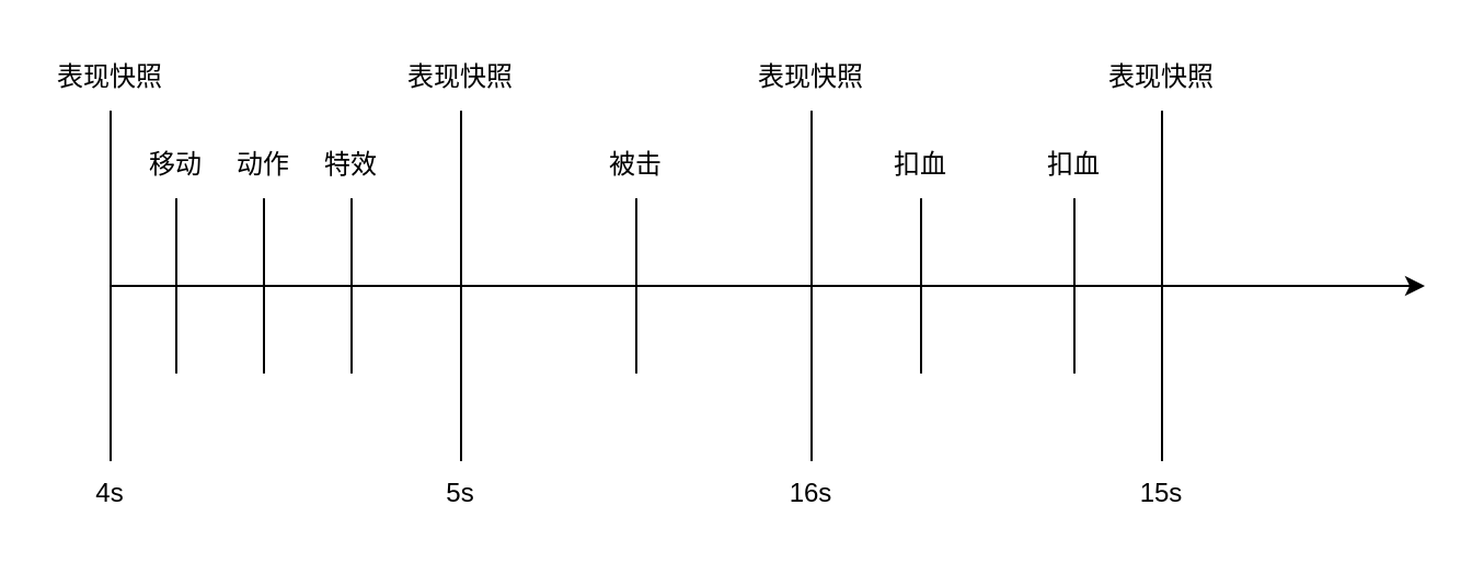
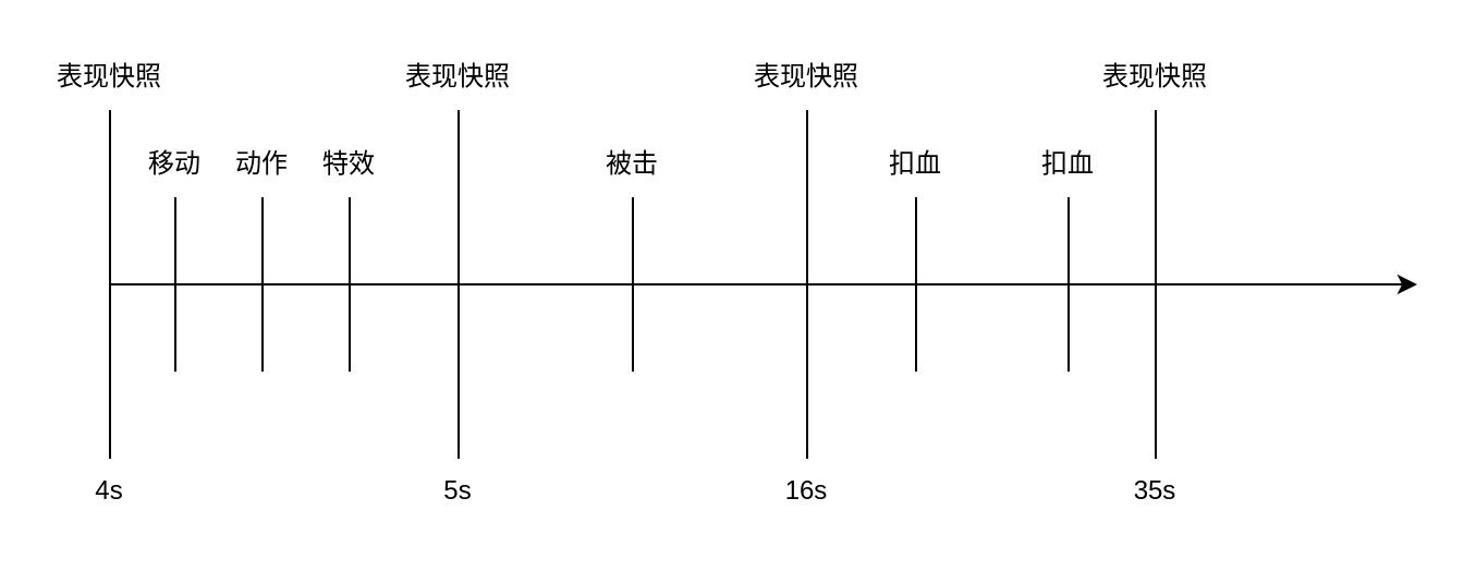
  <mxCell id="0" />
  <mxCell id="1" parent="0" />
  <mxCell id="2" value="" style="endArrow=classic;html=1;rounded=0;" parent="1" edge="1"><mxGeometry width="50" height="50" relative="1" as="geometry"><mxPoint x="50" y="130" as="sourcePoint" /><mxPoint x="650" y="130" as="targetPoint" /></mxGeometry></mxCell>
  <mxCell id="3" value="" style="endArrow=none;html=1;rounded=0;" parent="1" edge="1"><mxGeometry width="50" height="50" relative="1" as="geometry"><mxPoint x="50" y="210" as="sourcePoint" /><mxPoint x="50" y="50" as="targetPoint" /></mxGeometry></mxCell>
  <mxCell id="4" value="表现快照&lt;br&gt;" style="text;html=1;strokeColor=none;fillColor=none;align=center;verticalAlign=middle;whiteSpace=wrap;rounded=0;" parent="1" vertex="1"><mxGeometry x="20" y="20" width="60" height="30" as="geometry" /></mxCell>
  <mxCell id="5" value="4s" style="text;html=1;strokeColor=none;fillColor=none;align=center;verticalAlign=middle;whiteSpace=wrap;rounded=0;" parent="1" vertex="1"><mxGeometry x="20" y="210" width="60" height="30" as="geometry" /></mxCell>
  <mxCell id="6" value="" style="endArrow=none;html=1;rounded=0;" parent="1" edge="1"><mxGeometry width="50" height="50" relative="1" as="geometry"><mxPoint x="210" y="210" as="sourcePoint" /><mxPoint x="210" y="50" as="targetPoint" /></mxGeometry></mxCell>
  <mxCell id="7" value="表现快照&lt;br&gt;" style="text;html=1;strokeColor=none;fillColor=none;align=center;verticalAlign=middle;whiteSpace=wrap;rounded=0;" parent="1" vertex="1"><mxGeometry x="180" y="20" width="60" height="30" as="geometry" /></mxCell>
  <mxCell id="8" value="5s" style="text;html=1;strokeColor=none;fillColor=none;align=center;verticalAlign=middle;whiteSpace=wrap;rounded=0;" parent="1" vertex="1"><mxGeometry x="180" y="210" width="60" height="30" as="geometry" /></mxCell>
  <mxCell id="9" value="" style="endArrow=none;html=1;rounded=0;" parent="1" edge="1"><mxGeometry width="50" height="50" relative="1" as="geometry"><mxPoint x="370" y="210" as="sourcePoint" /><mxPoint x="370" y="50" as="targetPoint" /></mxGeometry></mxCell>
  <mxCell id="10" value="表现快照&lt;br&gt;" style="text;html=1;strokeColor=none;fillColor=none;align=center;verticalAlign=middle;whiteSpace=wrap;rounded=0;" parent="1" vertex="1"><mxGeometry x="340" y="20" width="60" height="30" as="geometry" /></mxCell>
  <mxCell id="11" value="16s" style="text;html=1;strokeColor=none;fillColor=none;align=center;verticalAlign=middle;whiteSpace=wrap;rounded=0;" parent="1" vertex="1"><mxGeometry x="340" y="210" width="60" height="30" as="geometry" /></mxCell>
  <mxCell id="12" value="" style="endArrow=none;html=1;rounded=0;" parent="1" edge="1"><mxGeometry width="50" height="50" relative="1" as="geometry"><mxPoint x="530" y="210" as="sourcePoint" /><mxPoint x="530" y="50" as="targetPoint" /></mxGeometry></mxCell>
  <mxCell id="13" value="表现快照&lt;br&gt;" style="text;html=1;strokeColor=none;fillColor=none;align=center;verticalAlign=middle;whiteSpace=wrap;rounded=0;" parent="1" vertex="1"><mxGeometry x="500" y="20" width="60" height="30" as="geometry" /></mxCell>
- <mxCell id="14" value="15s" style="text;html=1;strokeColor=none;fillColor=none;align=center;verticalAlign=middle;whiteSpace=wrap;rounded=0;" parent="1" vertex="1"><mxGeometry x="500" y="210" width="60" height="30" as="geometry" /></mxCell>
+ <mxCell id="14" value="35s" style="text;html=1;strokeColor=none;fillColor=none;align=center;verticalAlign=middle;whiteSpace=wrap;rounded=0;" parent="1" vertex="1"><mxGeometry x="500" y="210" width="60" height="30" as="geometry" /></mxCell>
  <mxCell id="15" value="" style="endArrow=none;html=1;rounded=0;" parent="1" edge="1"><mxGeometry width="50" height="50" relative="1" as="geometry"><mxPoint x="80" y="170" as="sourcePoint" /><mxPoint x="80" y="90" as="targetPoint" /></mxGeometry></mxCell>
  <mxCell id="16" value="移动" style="text;html=1;strokeColor=none;fillColor=none;align=center;verticalAlign=middle;whiteSpace=wrap;rounded=0;" parent="1" vertex="1"><mxGeometry x="60" y="60" width="40" height="30" as="geometry" /></mxCell>
  <mxCell id="17" value="" style="endArrow=none;html=1;rounded=0;" parent="1" edge="1"><mxGeometry width="50" height="50" relative="1" as="geometry"><mxPoint x="120" y="170" as="sourcePoint" /><mxPoint x="120" y="90" as="targetPoint" /></mxGeometry></mxCell>
  <mxCell id="18" value="动作" style="text;html=1;strokeColor=none;fillColor=none;align=center;verticalAlign=middle;whiteSpace=wrap;rounded=0;" parent="1" vertex="1"><mxGeometry x="100" y="60" width="40" height="30" as="geometry" /></mxCell>
  <mxCell id="19" value="" style="endArrow=none;html=1;rounded=0;" parent="1" edge="1"><mxGeometry width="50" height="50" relative="1" as="geometry"><mxPoint x="160" y="170" as="sourcePoint" /><mxPoint x="160" y="90" as="targetPoint" /></mxGeometry></mxCell>
  <mxCell id="20" value="特效" style="text;html=1;strokeColor=none;fillColor=none;align=center;verticalAlign=middle;whiteSpace=wrap;rounded=0;" parent="1" vertex="1"><mxGeometry x="140" y="60" width="40" height="30" as="geometry" /></mxCell>
  <mxCell id="21" value="" style="endArrow=none;html=1;rounded=0;" parent="1" edge="1"><mxGeometry width="50" height="50" relative="1" as="geometry"><mxPoint x="290" y="170" as="sourcePoint" /><mxPoint x="290" y="90" as="targetPoint" /></mxGeometry></mxCell>
  <mxCell id="22" value="被击" style="text;html=1;strokeColor=none;fillColor=none;align=center;verticalAlign=middle;whiteSpace=wrap;rounded=0;" parent="1" vertex="1"><mxGeometry x="270" y="60" width="40" height="30" as="geometry" /></mxCell>
  <mxCell id="23" value="" style="endArrow=none;html=1;rounded=0;" parent="1" edge="1"><mxGeometry width="50" height="50" relative="1" as="geometry"><mxPoint x="420" y="170" as="sourcePoint" /><mxPoint x="420" y="90" as="targetPoint" /></mxGeometry></mxCell>
  <mxCell id="24" value="扣血" style="text;html=1;strokeColor=none;fillColor=none;align=center;verticalAlign=middle;whiteSpace=wrap;rounded=0;" parent="1" vertex="1"><mxGeometry x="400" y="60" width="40" height="30" as="geometry" /></mxCell>
  <mxCell id="25" value="" style="endArrow=none;html=1;rounded=0;" parent="1" edge="1"><mxGeometry width="50" height="50" relative="1" as="geometry"><mxPoint x="490" y="170" as="sourcePoint" /><mxPoint x="490" y="90" as="targetPoint" /></mxGeometry></mxCell>
  <mxCell id="26" value="扣血" style="text;html=1;strokeColor=none;fillColor=none;align=center;verticalAlign=middle;whiteSpace=wrap;rounded=0;" parent="1" vertex="1"><mxGeometry x="470" y="60" width="40" height="30" as="geometry" /></mxCell>
